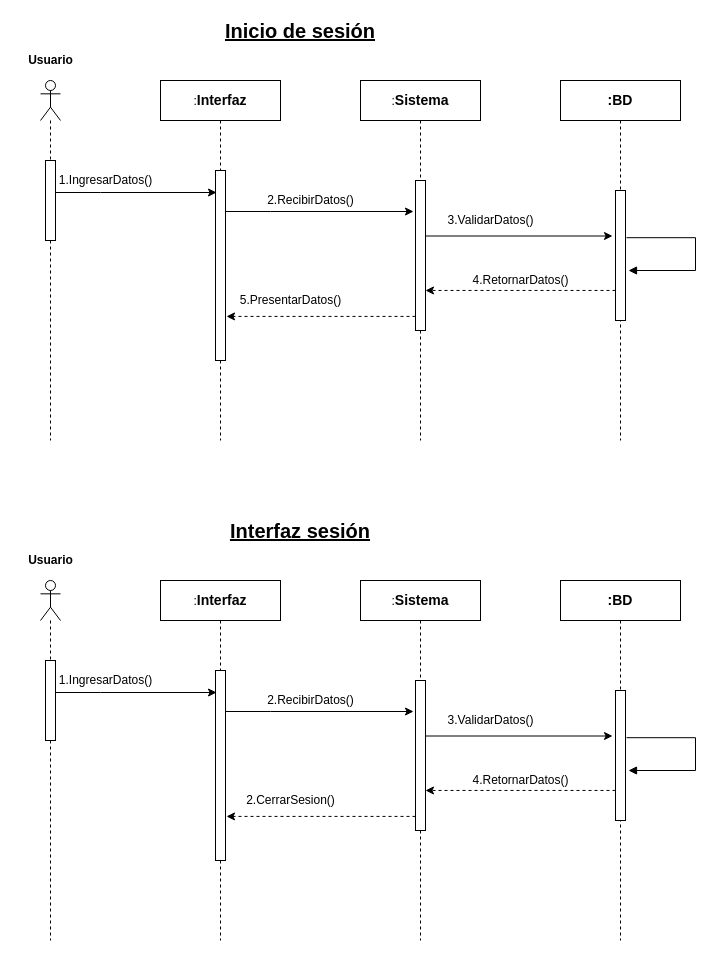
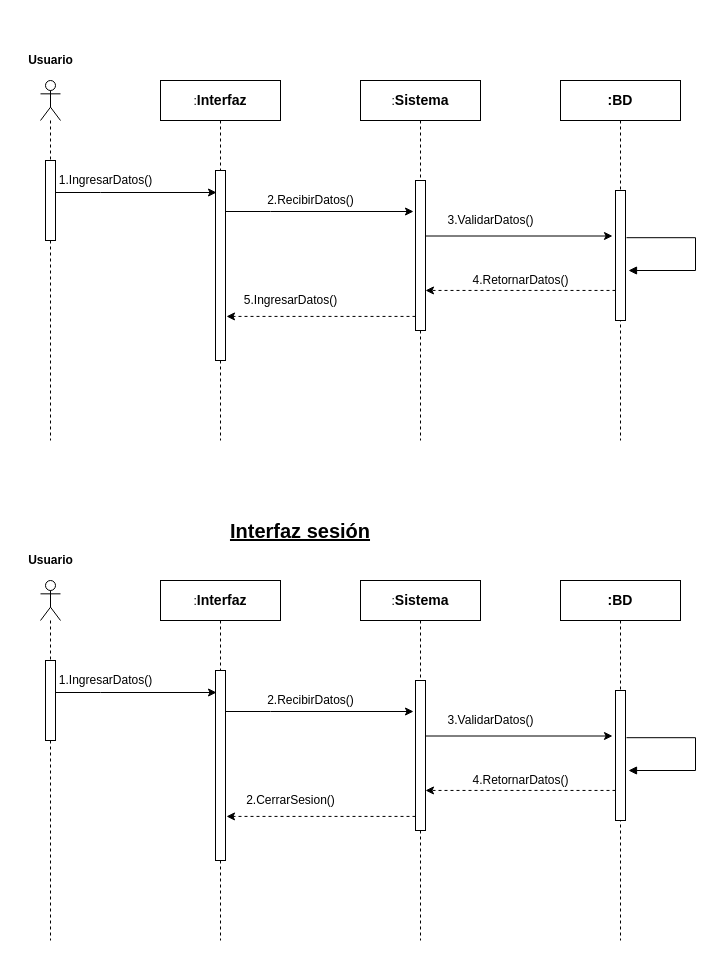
  <mxCell id="0" />
  <mxCell id="1" parent="0" />
- <mxCell id="2" value="&lt;b&gt;&lt;font style=&quot;font-size: 20px&quot;&gt;&lt;u&gt;Inicio de sesión&lt;/u&gt;&lt;/font&gt;&lt;/b&gt;" style="text;html=1;strokeColor=none;fillColor=none;align=center;verticalAlign=middle;whiteSpace=wrap;rounded=0;" vertex="1" parent="1"><mxGeometry x="200" y="20" width="200" height="20" as="geometry" /></mxCell>
  <mxCell id="3" value="" style="shape=umlLifeline;participant=umlActor;perimeter=lifelinePerimeter;whiteSpace=wrap;html=1;container=1;collapsible=0;recursiveResize=0;verticalAlign=top;spacingTop=36;outlineConnect=0;" vertex="1" parent="1"><mxGeometry x="40" y="80" width="20" height="360" as="geometry" /></mxCell>
  <mxCell id="4" value="" style="html=1;points=[];perimeter=orthogonalPerimeter;" vertex="1" parent="3"><mxGeometry x="5" y="80" width="10" height="80" as="geometry" /></mxCell>
  <mxCell id="5" value=":&lt;b&gt;&lt;font style=&quot;font-size: 14px&quot;&gt;Interfaz&lt;/font&gt;&lt;/b&gt;" style="shape=umlLifeline;perimeter=lifelinePerimeter;whiteSpace=wrap;html=1;container=1;collapsible=0;recursiveResize=0;outlineConnect=0;" vertex="1" parent="1"><mxGeometry x="160" y="80" width="120" height="360" as="geometry" /></mxCell>
  <mxCell id="6" value="" style="html=1;points=[];perimeter=orthogonalPerimeter;" vertex="1" parent="5"><mxGeometry x="55" y="90" width="10" height="190" as="geometry" /></mxCell>
  <mxCell id="7" value="&lt;b&gt;&lt;font style=&quot;font-size: 14px&quot;&gt;:BD&lt;/font&gt;&lt;/b&gt;" style="shape=umlLifeline;perimeter=lifelinePerimeter;whiteSpace=wrap;html=1;container=1;collapsible=0;recursiveResize=0;outlineConnect=0;" vertex="1" parent="1"><mxGeometry x="560" y="80" width="120" height="360" as="geometry" /></mxCell>
  <mxCell id="8" value="" style="html=1;points=[];perimeter=orthogonalPerimeter;" vertex="1" parent="7"><mxGeometry x="55" y="110" width="10" height="130" as="geometry" /></mxCell>
  <mxCell id="9" value="" style="edgeStyle=orthogonalEdgeStyle;html=1;align=left;spacingLeft=2;endArrow=block;rounded=0;exitX=1.1;exitY=0.363;exitDx=0;exitDy=0;exitPerimeter=0;" edge="1" parent="7" source="8"><mxGeometry relative="1" as="geometry"><mxPoint x="110" y="160" as="sourcePoint" /><Array as="points"><mxPoint x="135" y="157" /><mxPoint x="135" y="190" /><mxPoint x="68" y="190" /></Array><mxPoint x="68" y="190" as="targetPoint" /></mxGeometry></mxCell>
  <mxCell id="10" value=":&lt;font style=&quot;font-size: 14px&quot;&gt;&lt;b&gt;Sistema&lt;/b&gt;&lt;/font&gt;" style="shape=umlLifeline;perimeter=lifelinePerimeter;whiteSpace=wrap;html=1;container=1;collapsible=0;recursiveResize=0;outlineConnect=0;" vertex="1" parent="1"><mxGeometry x="360" y="80" width="120" height="360" as="geometry" /></mxCell>
  <mxCell id="11" value="" style="html=1;points=[];perimeter=orthogonalPerimeter;" vertex="1" parent="10"><mxGeometry x="55" y="100" width="10" height="150" as="geometry" /></mxCell>
  <mxCell id="12" value="1.IngresarDatos()" style="text;html=1;align=center;verticalAlign=middle;resizable=0;points=[];autosize=1;" vertex="1" parent="1"><mxGeometry x="50" y="170" width="110" height="20" as="geometry" /></mxCell>
  <mxCell id="13" style="edgeStyle=orthogonalEdgeStyle;rounded=0;orthogonalLoop=1;jettySize=auto;html=1;" edge="1" parent="1" source="4"><mxGeometry relative="1" as="geometry"><mxPoint x="216" y="192" as="targetPoint" /><Array as="points"><mxPoint x="100" y="192" /><mxPoint x="100" y="192" /></Array></mxGeometry></mxCell>
  <mxCell id="14" style="edgeStyle=orthogonalEdgeStyle;rounded=0;orthogonalLoop=1;jettySize=auto;html=1;" edge="1" parent="1" source="6"><mxGeometry relative="1" as="geometry"><mxPoint x="413" y="211" as="targetPoint" /><Array as="points"><mxPoint x="270" y="211" /><mxPoint x="270" y="211" /></Array></mxGeometry></mxCell>
  <mxCell id="15" value="2.RecibirDatos()" style="text;html=1;align=center;verticalAlign=middle;resizable=0;points=[];autosize=1;" vertex="1" parent="1"><mxGeometry x="260" y="190" width="100" height="20" as="geometry" /></mxCell>
  <mxCell id="16" style="rounded=0;orthogonalLoop=1;jettySize=auto;html=1;entryX=-0.3;entryY=0.35;entryDx=0;entryDy=0;entryPerimeter=0;" edge="1" parent="1" source="11" target="8"><mxGeometry relative="1" as="geometry" /></mxCell>
  <mxCell id="17" value="3.ValidarDatos()" style="text;html=1;align=center;verticalAlign=middle;resizable=0;points=[];autosize=1;" vertex="1" parent="1"><mxGeometry x="440" y="210" width="100" height="20" as="geometry" /></mxCell>
  <mxCell id="18" style="edgeStyle=none;rounded=0;orthogonalLoop=1;jettySize=auto;html=1;entryX=1;entryY=0.733;entryDx=0;entryDy=0;entryPerimeter=0;dashed=1;" edge="1" parent="1" source="8" target="11"><mxGeometry relative="1" as="geometry" /></mxCell>
  <mxCell id="19" value="4.RetornarDatos()" style="text;html=1;align=center;verticalAlign=middle;resizable=0;points=[];autosize=1;" vertex="1" parent="1"><mxGeometry x="465" y="270" width="110" height="20" as="geometry" /></mxCell>
  <mxCell id="20" style="edgeStyle=none;rounded=0;orthogonalLoop=1;jettySize=auto;html=1;entryX=1.1;entryY=0.768;entryDx=0;entryDy=0;entryPerimeter=0;dashed=1;" edge="1" parent="1" source="11" target="6"><mxGeometry relative="1" as="geometry" /></mxCell>
- <mxCell id="21" value="5.PresentarDatos()" style="text;html=1;align=center;verticalAlign=middle;resizable=0;points=[];autosize=1;" vertex="1" parent="1"><mxGeometry x="230" y="290" width="120" height="20" as="geometry" /></mxCell>
+ <mxCell id="21" value="5.IngresarDatos()" style="text;html=1;align=center;verticalAlign=middle;resizable=0;points=[];autosize=1;" vertex="1" parent="1"><mxGeometry x="230" y="290" width="120" height="20" as="geometry" /></mxCell>
  <mxCell id="22" value="&lt;b&gt;Usuario&lt;/b&gt;" style="text;html=1;align=center;verticalAlign=middle;resizable=0;points=[];autosize=1;" vertex="1" parent="1"><mxGeometry x="20" y="50" width="60" height="20" as="geometry" /></mxCell>
  <mxCell id="23" value="&lt;b&gt;&lt;font style=&quot;font-size: 20px&quot;&gt;&lt;u&gt;Interfaz sesión&lt;/u&gt;&lt;/font&gt;&lt;/b&gt;" style="text;html=1;strokeColor=none;fillColor=none;align=center;verticalAlign=middle;whiteSpace=wrap;rounded=0;" vertex="1" parent="1"><mxGeometry x="200" y="520" width="200" height="20" as="geometry" /></mxCell>
  <mxCell id="24" value="" style="shape=umlLifeline;participant=umlActor;perimeter=lifelinePerimeter;whiteSpace=wrap;html=1;container=1;collapsible=0;recursiveResize=0;verticalAlign=top;spacingTop=36;outlineConnect=0;" vertex="1" parent="1"><mxGeometry x="40" y="580" width="20" height="360" as="geometry" /></mxCell>
  <mxCell id="25" value="" style="html=1;points=[];perimeter=orthogonalPerimeter;" vertex="1" parent="24"><mxGeometry x="5" y="80" width="10" height="80" as="geometry" /></mxCell>
  <mxCell id="26" value=":&lt;b&gt;&lt;font style=&quot;font-size: 14px&quot;&gt;Interfaz&lt;/font&gt;&lt;/b&gt;" style="shape=umlLifeline;perimeter=lifelinePerimeter;whiteSpace=wrap;html=1;container=1;collapsible=0;recursiveResize=0;outlineConnect=0;" vertex="1" parent="1"><mxGeometry x="160" y="580" width="120" height="360" as="geometry" /></mxCell>
  <mxCell id="27" value="" style="html=1;points=[];perimeter=orthogonalPerimeter;" vertex="1" parent="26"><mxGeometry x="55" y="90" width="10" height="190" as="geometry" /></mxCell>
  <mxCell id="28" value="&lt;b&gt;&lt;font style=&quot;font-size: 14px&quot;&gt;:BD&lt;/font&gt;&lt;/b&gt;" style="shape=umlLifeline;perimeter=lifelinePerimeter;whiteSpace=wrap;html=1;container=1;collapsible=0;recursiveResize=0;outlineConnect=0;" vertex="1" parent="1"><mxGeometry x="560" y="580" width="120" height="360" as="geometry" /></mxCell>
  <mxCell id="29" value="" style="html=1;points=[];perimeter=orthogonalPerimeter;" vertex="1" parent="28"><mxGeometry x="55" y="110" width="10" height="130" as="geometry" /></mxCell>
  <mxCell id="30" value="" style="edgeStyle=orthogonalEdgeStyle;html=1;align=left;spacingLeft=2;endArrow=block;rounded=0;exitX=1.1;exitY=0.363;exitDx=0;exitDy=0;exitPerimeter=0;" edge="1" parent="28" source="29"><mxGeometry relative="1" as="geometry"><mxPoint x="110" y="160" as="sourcePoint" /><Array as="points"><mxPoint x="135" y="157" /><mxPoint x="135" y="190" /><mxPoint x="68" y="190" /></Array><mxPoint x="68" y="190" as="targetPoint" /></mxGeometry></mxCell>
  <mxCell id="31" value=":&lt;font style=&quot;font-size: 14px&quot;&gt;&lt;b&gt;Sistema&lt;/b&gt;&lt;/font&gt;" style="shape=umlLifeline;perimeter=lifelinePerimeter;whiteSpace=wrap;html=1;container=1;collapsible=0;recursiveResize=0;outlineConnect=0;" vertex="1" parent="1"><mxGeometry x="360" y="580" width="120" height="360" as="geometry" /></mxCell>
  <mxCell id="32" value="" style="html=1;points=[];perimeter=orthogonalPerimeter;" vertex="1" parent="31"><mxGeometry x="55" y="100" width="10" height="150" as="geometry" /></mxCell>
  <mxCell id="33" value="1.IngresarDatos()" style="text;html=1;align=center;verticalAlign=middle;resizable=0;points=[];autosize=1;" vertex="1" parent="1"><mxGeometry x="50" y="670" width="110" height="20" as="geometry" /></mxCell>
  <mxCell id="34" style="edgeStyle=orthogonalEdgeStyle;rounded=0;orthogonalLoop=1;jettySize=auto;html=1;" edge="1" source="25" parent="1"><mxGeometry relative="1" as="geometry"><mxPoint x="216" y="692" as="targetPoint" /><Array as="points"><mxPoint x="100" y="692" /><mxPoint x="100" y="692" /></Array></mxGeometry></mxCell>
  <mxCell id="35" style="edgeStyle=orthogonalEdgeStyle;rounded=0;orthogonalLoop=1;jettySize=auto;html=1;" edge="1" source="27" parent="1"><mxGeometry relative="1" as="geometry"><mxPoint x="413" y="711" as="targetPoint" /><Array as="points"><mxPoint x="270" y="711" /><mxPoint x="270" y="711" /></Array></mxGeometry></mxCell>
  <mxCell id="36" value="2.RecibirDatos()" style="text;html=1;align=center;verticalAlign=middle;resizable=0;points=[];autosize=1;" vertex="1" parent="1"><mxGeometry x="260" y="690" width="100" height="20" as="geometry" /></mxCell>
  <mxCell id="37" style="rounded=0;orthogonalLoop=1;jettySize=auto;html=1;entryX=-0.3;entryY=0.35;entryDx=0;entryDy=0;entryPerimeter=0;" edge="1" source="32" target="29" parent="1"><mxGeometry relative="1" as="geometry" /></mxCell>
  <mxCell id="38" value="3.ValidarDatos()" style="text;html=1;align=center;verticalAlign=middle;resizable=0;points=[];autosize=1;" vertex="1" parent="1"><mxGeometry x="440" y="710" width="100" height="20" as="geometry" /></mxCell>
  <mxCell id="39" style="edgeStyle=none;rounded=0;orthogonalLoop=1;jettySize=auto;html=1;entryX=1;entryY=0.733;entryDx=0;entryDy=0;entryPerimeter=0;dashed=1;" edge="1" source="29" target="32" parent="1"><mxGeometry relative="1" as="geometry" /></mxCell>
  <mxCell id="40" value="4.RetornarDatos()" style="text;html=1;align=center;verticalAlign=middle;resizable=0;points=[];autosize=1;" vertex="1" parent="1"><mxGeometry x="465" y="770" width="110" height="20" as="geometry" /></mxCell>
  <mxCell id="41" style="edgeStyle=none;rounded=0;orthogonalLoop=1;jettySize=auto;html=1;entryX=1.1;entryY=0.768;entryDx=0;entryDy=0;entryPerimeter=0;dashed=1;" edge="1" source="32" target="27" parent="1"><mxGeometry relative="1" as="geometry" /></mxCell>
  <mxCell id="42" value="2.CerrarSesion()" style="text;html=1;align=center;verticalAlign=middle;resizable=0;points=[];autosize=1;" vertex="1" parent="1"><mxGeometry x="240" y="790" width="100" height="20" as="geometry" /></mxCell>
  <mxCell id="43" value="&lt;b&gt;Usuario&lt;/b&gt;" style="text;html=1;align=center;verticalAlign=middle;resizable=0;points=[];autosize=1;" vertex="1" parent="1"><mxGeometry x="20" y="550" width="60" height="20" as="geometry" /></mxCell>
